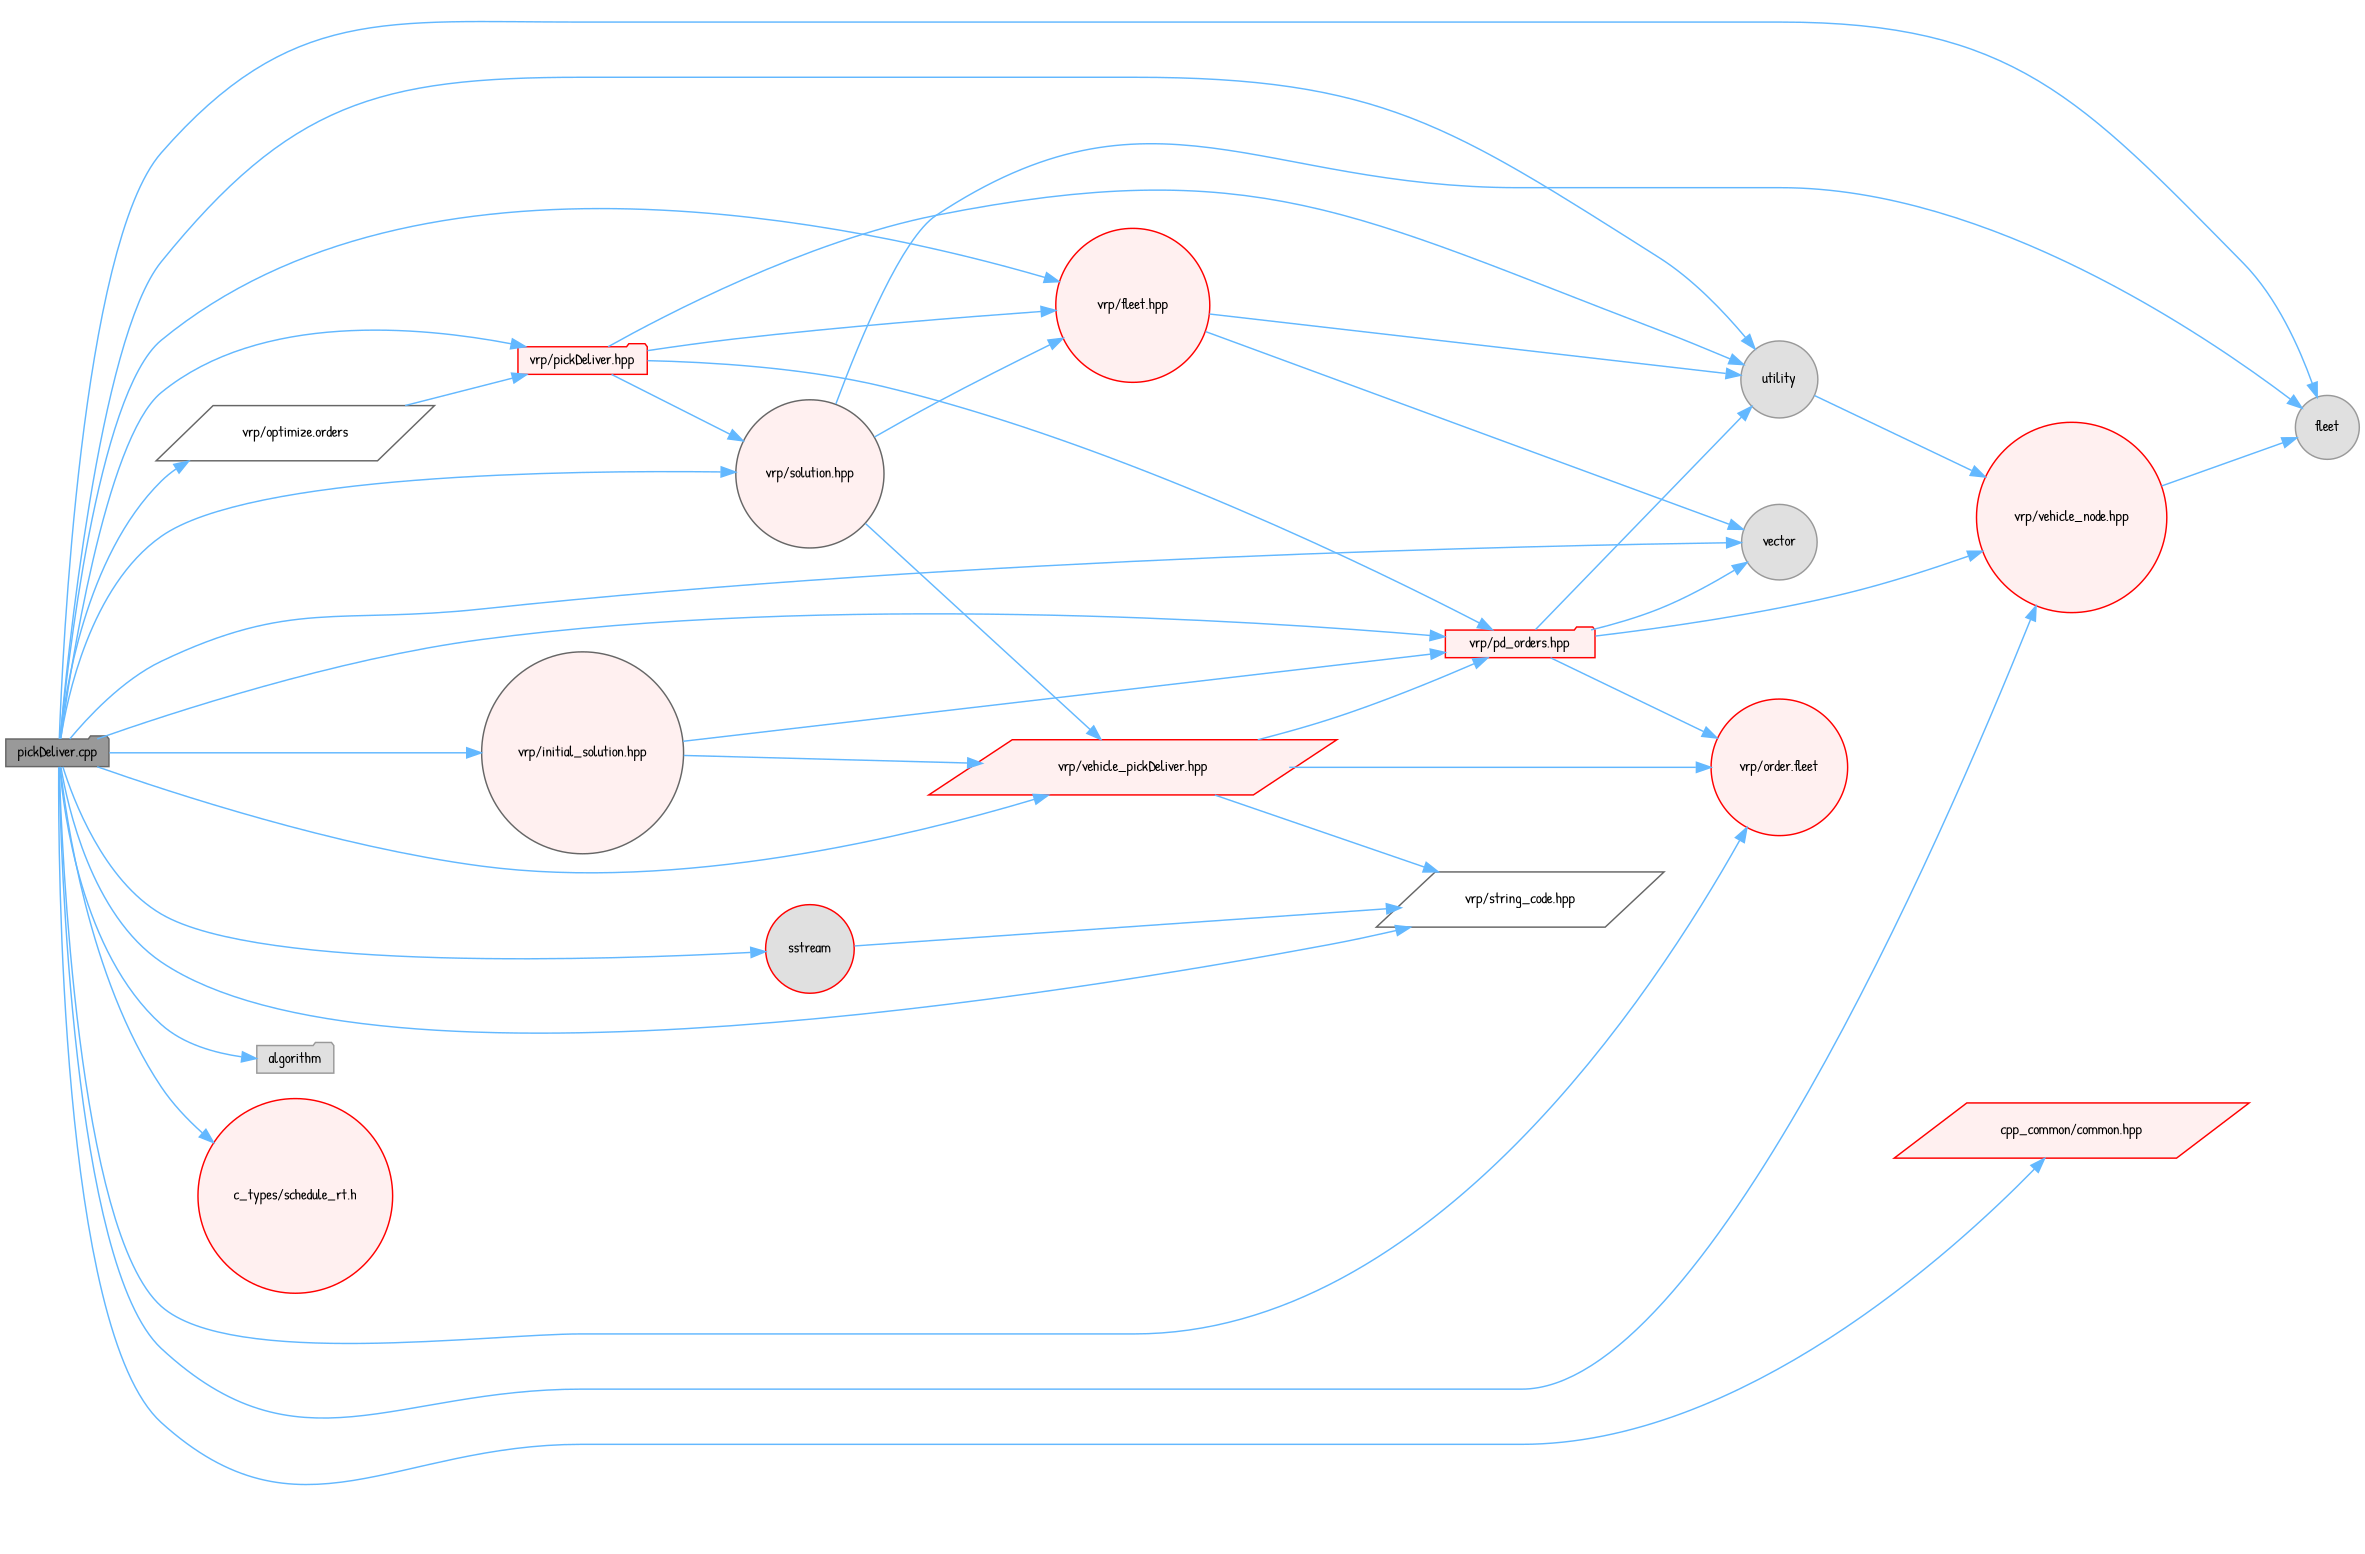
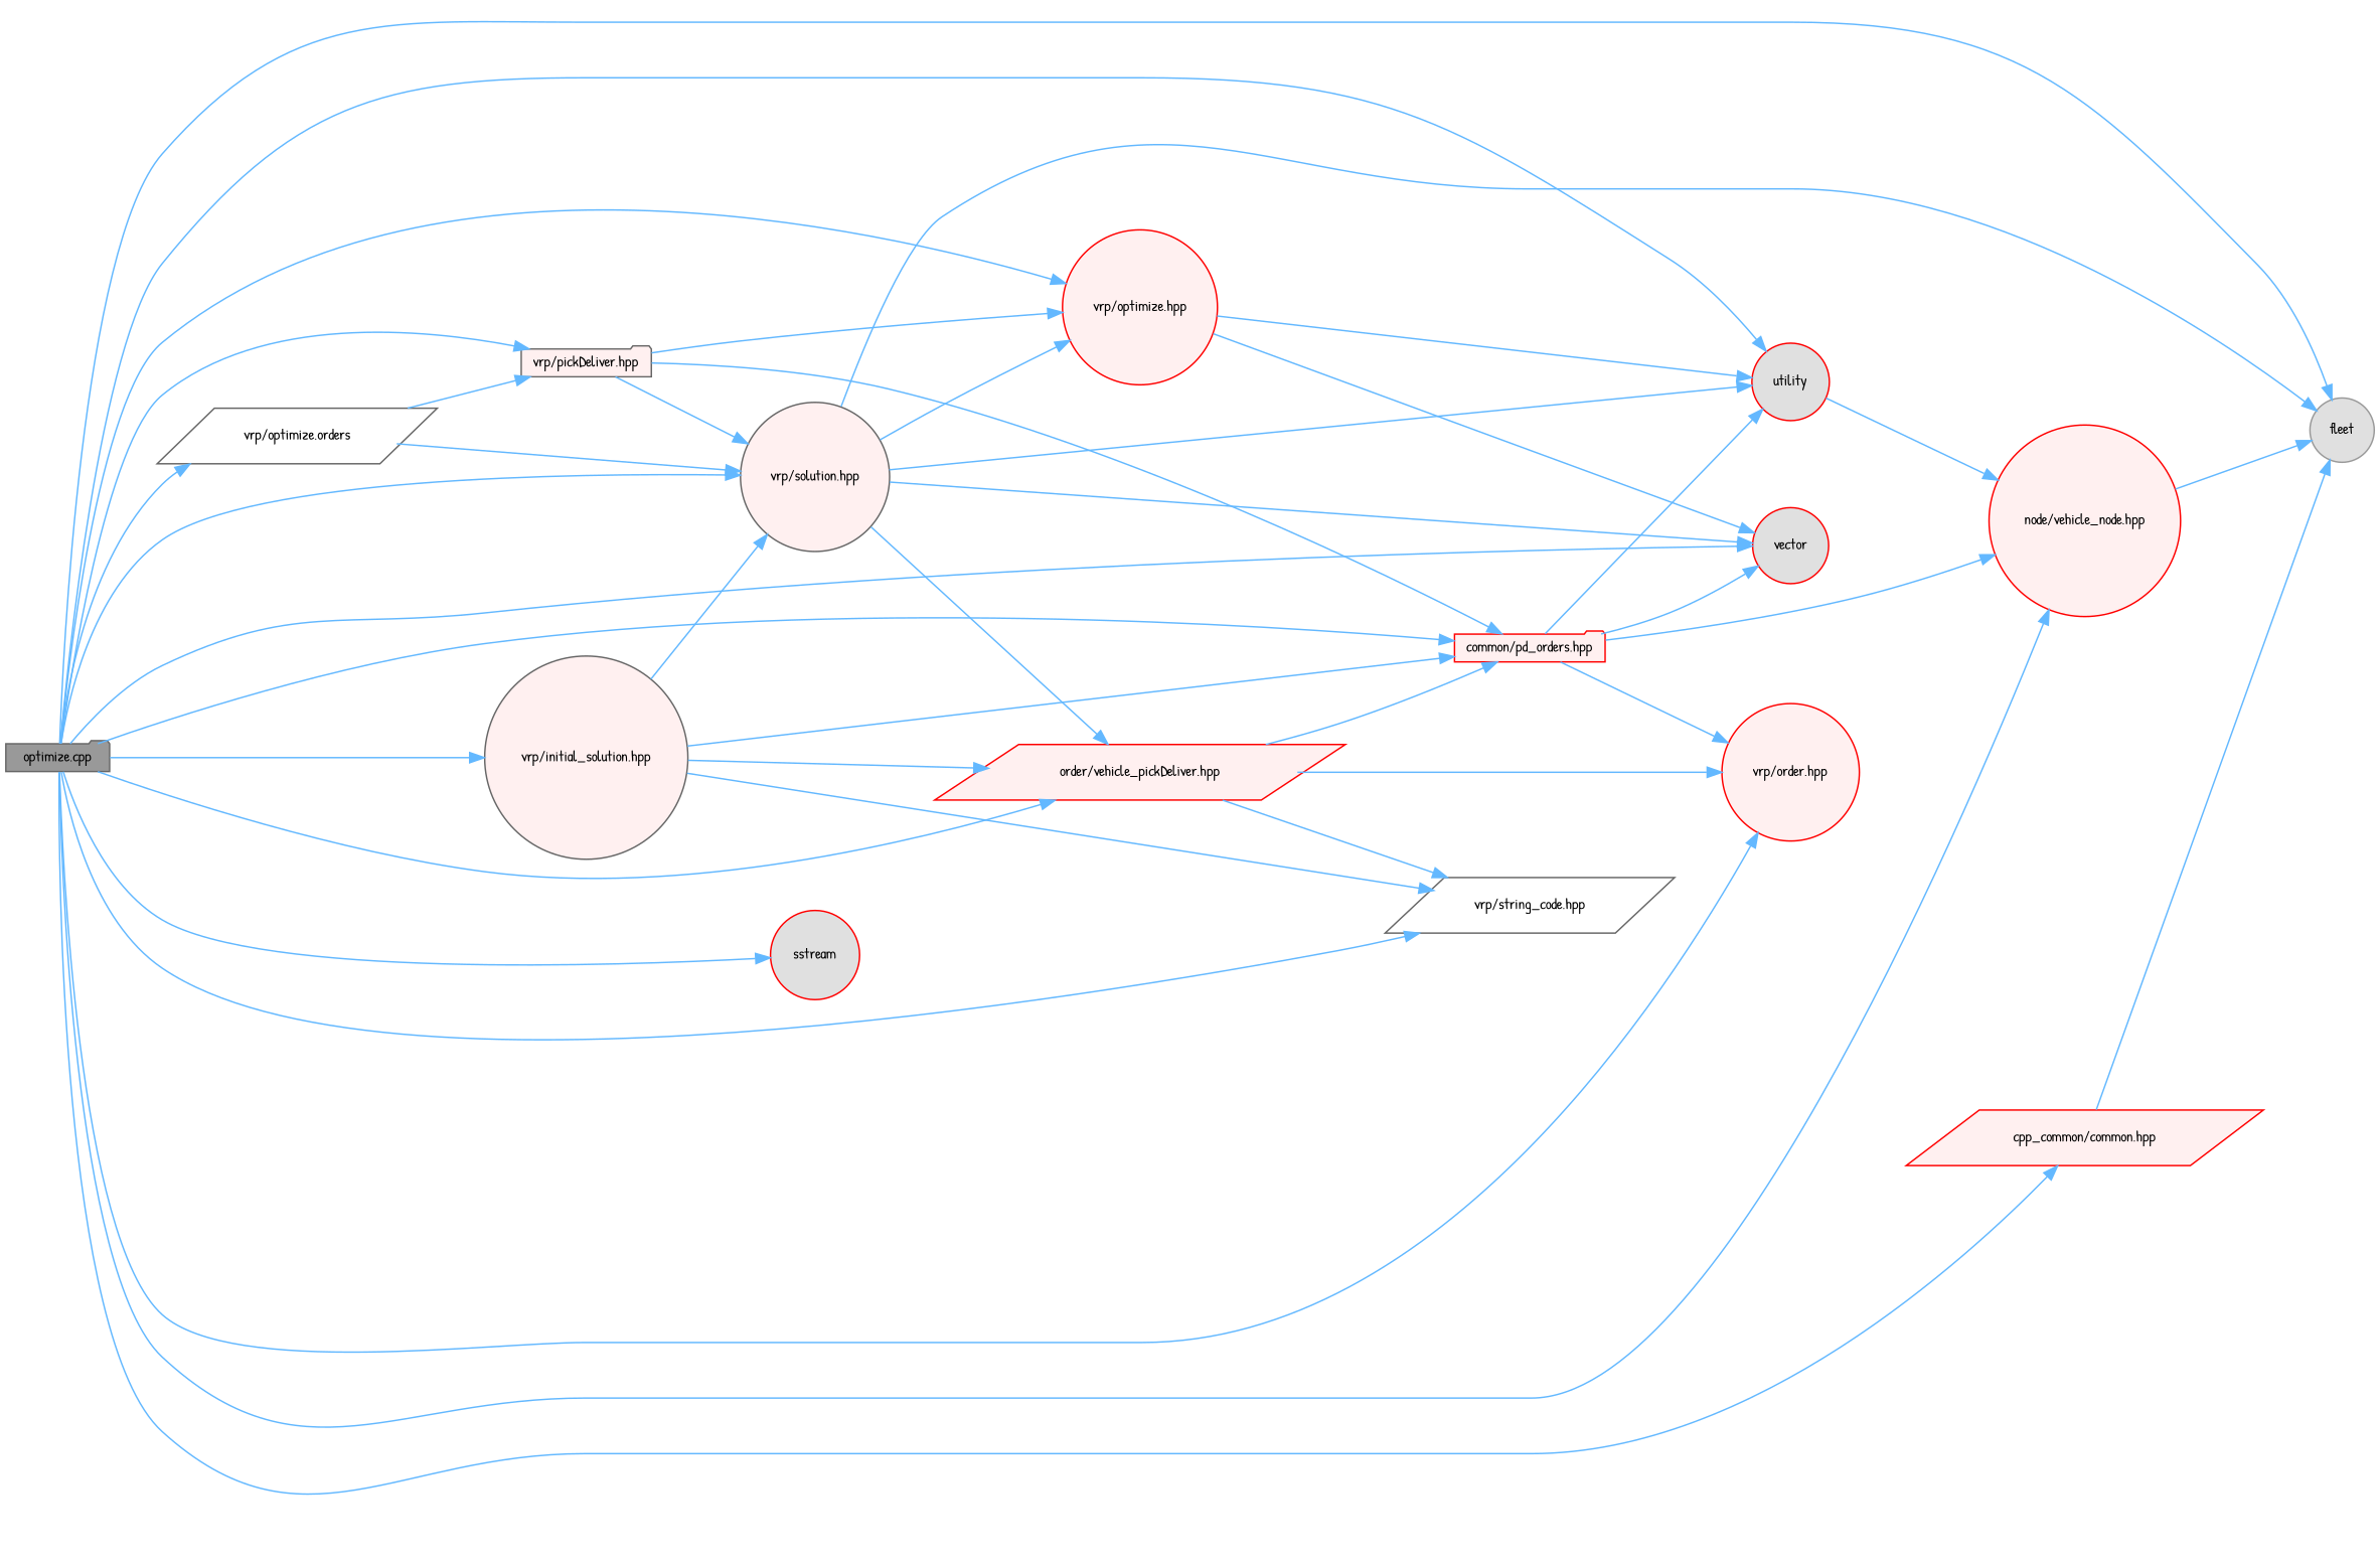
  digraph {
    fontname="Patrick Hand"
    rankdir=LR
    node [color=red fillcolor="#FFF0F0" fontname="Patrick Hand" fontsize=10 shape=circle style=filled]
    edge [color=steelblue1 fontname="Patrick Hand" fontsize=10 labelfontname=Helvetica labelfontsize=10 style=solid]
-   n1 [color=gray40 fillcolor=grey60 fontcolor=black height=0.2 label="pickDeliver.cpp" shape=folder width=0.4]
-   n2 [height=0.2 label="vrp/pickDeliver.hpp" shape=folder width=0.4]
-   n3 [color=grey60 fillcolor="#E0E0E0" height=0.2 label=vector width=0.4]
-   n4 [color=grey60 fillcolor="#E0E0E0" height=0.2 label=utility width=0.4]
-   n5 [height=0.2 label="vrp/fleet.hpp" width=0.4]
-   n6 [height=0.2 label="vrp/vehicle_pickDeliver.hpp" shape=parallelogram width=0.4]
-   n7 [height=0.2 label="vrp/order.fleet" width=0.4]
-   n8 [height=0.2 label="vrp/vehicle_node.hpp" width=0.4]
+   n1 [color=gray40 fillcolor=grey60 fontcolor=black height=0.2 label="optimize.cpp" shape=folder width=0.4]
+   n2 [color=grey40 height=0.2 label="vrp/pickDeliver.hpp" shape=folder width=0.4]
+   n3 [fillcolor="#E0E0E0" height=0.2 label=vector width=0.4]
+   n4 [fillcolor="#E0E0E0" height=0.2 label=utility width=0.4]
+   n5 [height=0.2 label="vrp/optimize.hpp" width=0.4]
+   n6 [height=0.2 label="order/vehicle_pickDeliver.hpp" shape=parallelogram width=0.4]
+   n7 [height=0.2 label="vrp/order.hpp" width=0.4]
+   n8 [height=0.2 label="node/vehicle_node.hpp" width=0.4]
    n9 [color=grey60 fillcolor="#E0E0E0" height=0.2 label=fleet width=0.4]
-   n10 [height=0.2 label="vrp/pd_orders.hpp" shape=folder width=0.4]
+   n10 [height=0.2 label="common/pd_orders.hpp" shape=folder width=0.4]
    n11 [color=grey40 fillcolor=white height=0.2 label="vrp/string_code.hpp" shape=parallelogram width=0.4]
    n12 [color=grey40 height=0.2 label="vrp/solution.hpp" width=0.4]
    n13 [fillcolor="#E0E0E0" height=0.2 label=sstream width=0.4]
-   n14 [color=grey60 fillcolor="#E0E0E0" height=0.2 label=algorithm shape=folder width=0.4]
-   n15 [height=0.2 label="c_types/schedule_rt.h" width=0.4]
    n16 [height=0.2 label="cpp_common/common.hpp" shape=parallelogram width=0.4]
    n17 [color=grey40 height=0.2 label="vrp/initial_solution.hpp" width=0.4]
    n18 [color=grey40 fillcolor=white height=0.2 label="vrp/optimize.orders" shape=parallelogram width=0.4]
    n1 -> n2
    n1 -> n3
    n1 -> n4
    n1 -> n5
    n1 -> n6
    n1 -> n7
    n1 -> n8
    n1 -> n9
    n1 -> n10
    n1 -> n11
    n1 -> n12
    n1 -> n13
-   n1 -> n14
-   n1 -> n15
    n1 -> n16
    n1 -> n17
    n1 -> n18
-   n2 -> n4
+   n12 -> n4
    n2 -> n5
    n2 -> n10
    n2 -> n12
    n4 -> n8
    n5 -> n3
    n5 -> n4
    n6 -> n7
    n6 -> n10
    n6 -> n11
    n8 -> n9
    n10 -> n3
    n10 -> n4
    n10 -> n7
    n10 -> n8
+   n12 -> n3
    n12 -> n5
    n12 -> n6
    n12 -> n9
+   n16 -> n9
    n17 -> n6
    n17 -> n10
-   n13 -> n11
+   n17 -> n11
+   n17 -> n12
    n18 -> n2
+   n18 -> n12
  }
